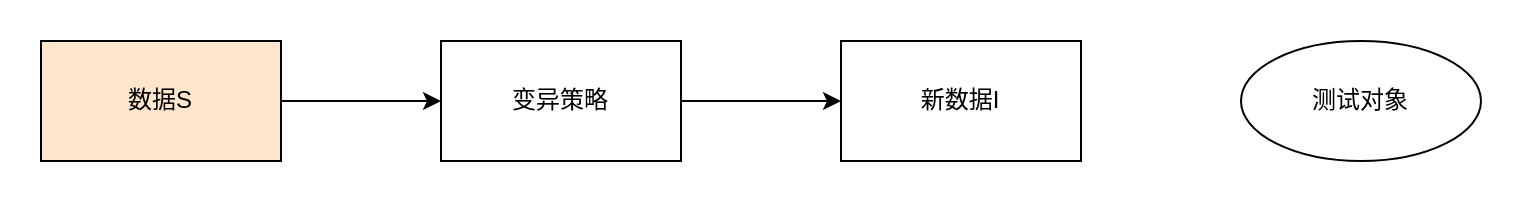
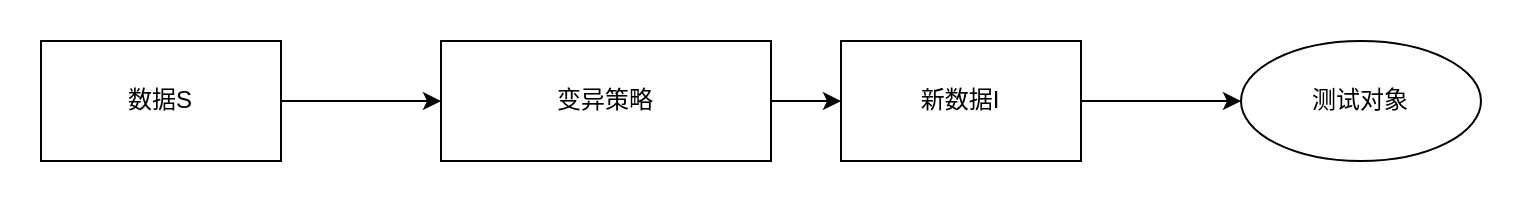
  <mxCell id="0" />
  <mxCell id="1" parent="0" />
  <mxCell id="2" value="" style="edgeStyle=orthogonalEdgeStyle;rounded=0;orthogonalLoop=1;jettySize=auto;html=1;" edge="1" parent="1" source="3" target="5"><mxGeometry relative="1" as="geometry" /></mxCell>
- <mxCell id="3" value="数据S" style="rounded=0;whiteSpace=wrap;html=1;fillColor=#ffe6cc;" vertex="1" parent="1"><mxGeometry x="20" y="20" width="120" height="60" as="geometry" /></mxCell>
+ <mxCell id="3" value="数据S" style="rounded=0;whiteSpace=wrap;html=1;" vertex="1" parent="1"><mxGeometry x="20" y="20" width="120" height="60" as="geometry" /></mxCell>
  <mxCell id="4" value="" style="edgeStyle=orthogonalEdgeStyle;rounded=0;orthogonalLoop=1;jettySize=auto;html=1;" edge="1" parent="1" source="5" target="7"><mxGeometry relative="1" as="geometry" /></mxCell>
- <mxCell id="5" value="变异策略" style="rounded=0;whiteSpace=wrap;html=1;" vertex="1" parent="1"><mxGeometry x="220" y="20" width="120" height="60" as="geometry" /></mxCell>
+ <mxCell id="5" value="变异策略" style="rounded=0;whiteSpace=wrap;html=1;" vertex="1" parent="1"><mxGeometry x="220" y="20" width="165" height="60" as="geometry" /></mxCell>
+ <mxCell id="6" value="" style="edgeStyle=orthogonalEdgeStyle;rounded=0;orthogonalLoop=1;jettySize=auto;html=1;" edge="1" parent="1" source="7" target="8"><mxGeometry relative="1" as="geometry" /></mxCell>
  <mxCell id="7" value="新数据I" style="rounded=0;whiteSpace=wrap;html=1;" vertex="1" parent="1"><mxGeometry x="420" y="20" width="120" height="60" as="geometry" /></mxCell>
  <mxCell id="8" value="测试对象" style="ellipse;whiteSpace=wrap;html=1;" vertex="1" parent="1"><mxGeometry x="620" y="20" width="120" height="60" as="geometry" /></mxCell>
